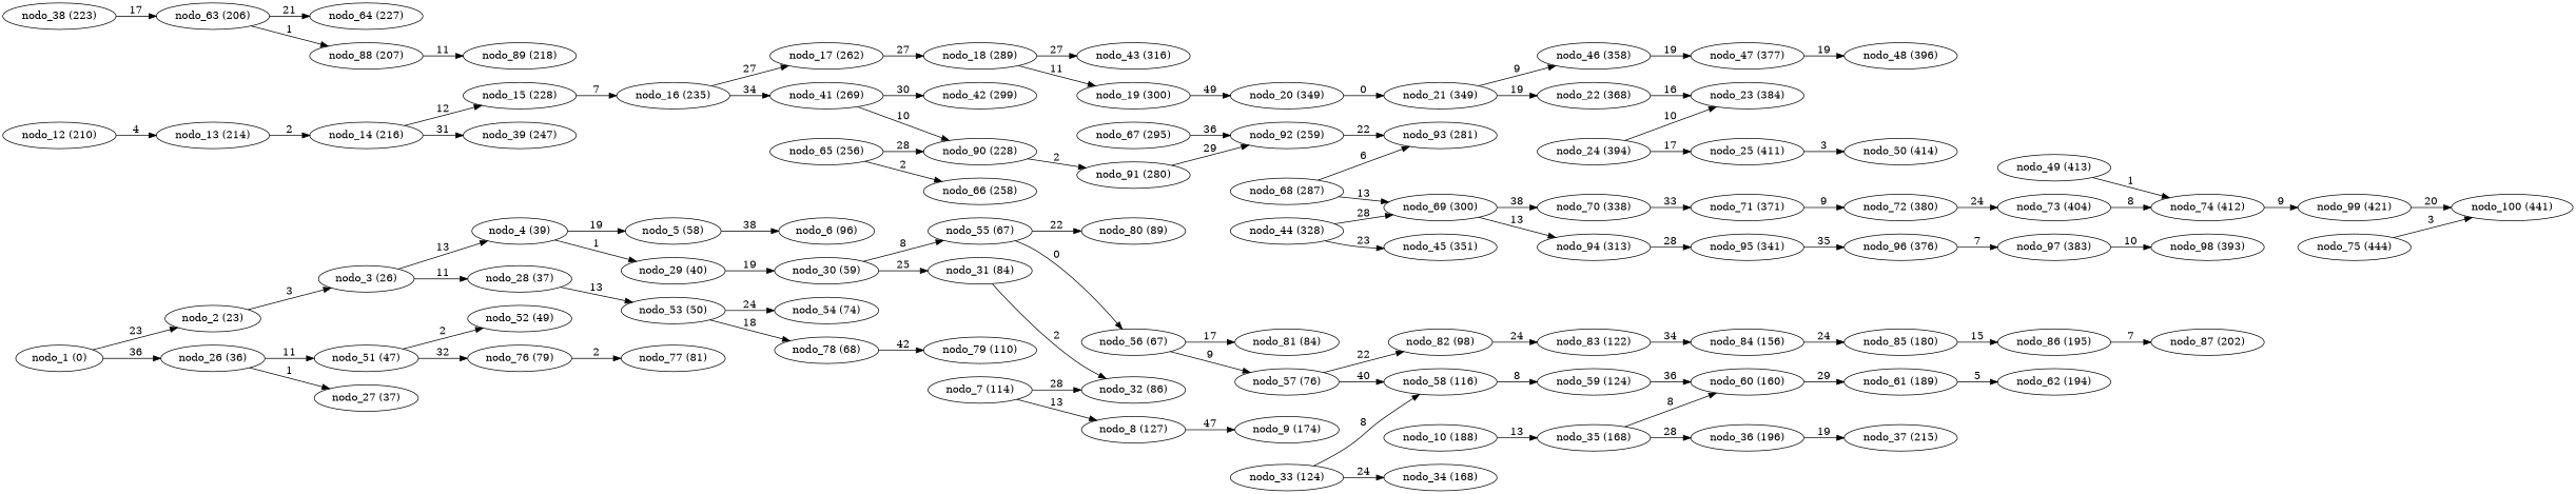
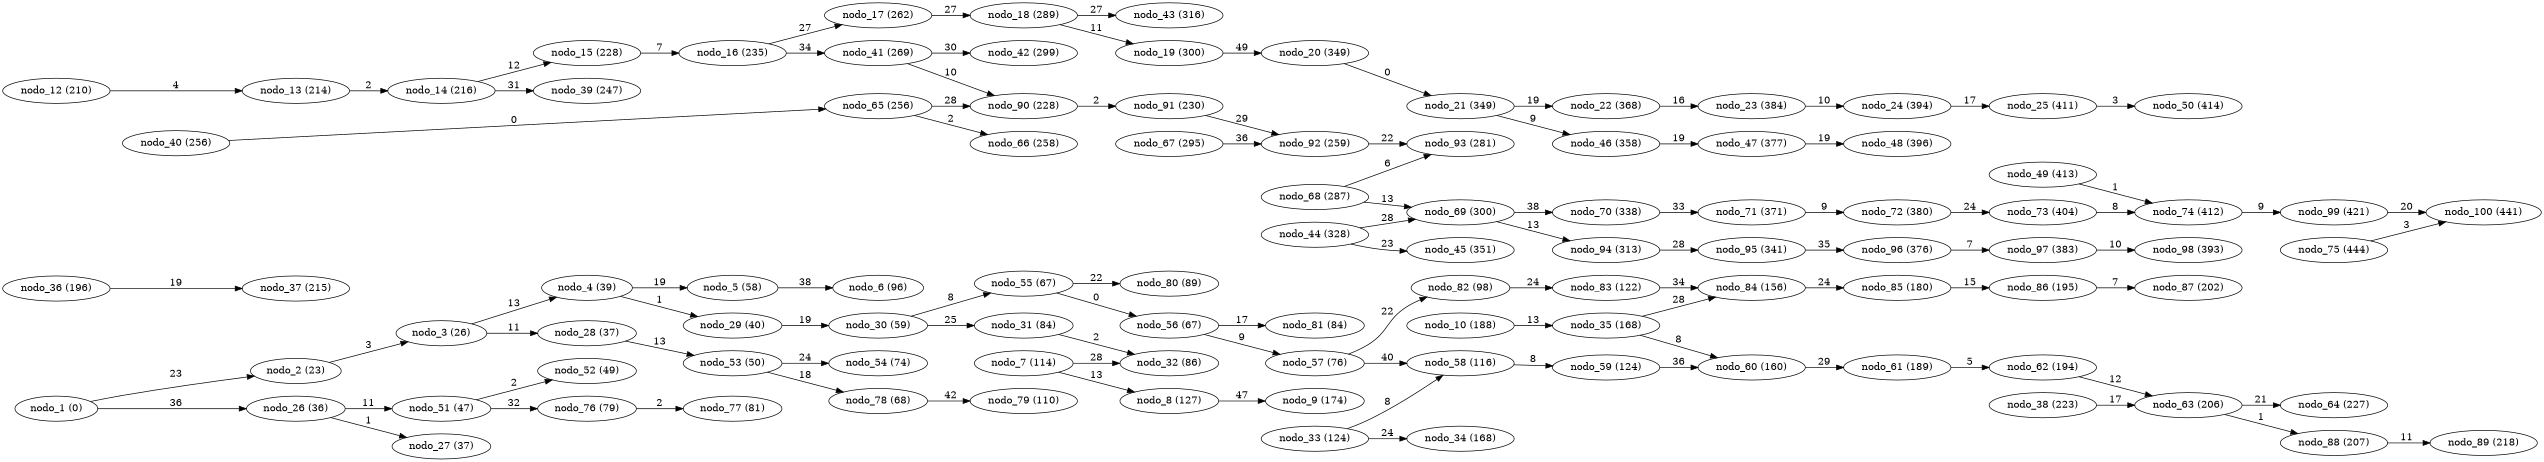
  digraph {
    fontname="DejaVu Serif"
    rankdir=LR
    node [fontname="DejaVu Serif"]
    edge [fontname="DejaVu Serif" weight=2]
    "nodo_1 (0)"
    "nodo_2 (23)"
    "nodo_26 (36)"
    "nodo_3 (26)"
    "nodo_27 (37)"
    "nodo_51 (47)"
    "nodo_4 (39)"
    "nodo_28 (37)"
    "nodo_5 (58)"
    "nodo_29 (40)"
    "nodo_53 (50)"
    "nodo_6 (96)"
    "nodo_30 (59)"
    "nodo_7 (114)"
    "nodo_8 (127)"
    "nodo_32 (86)"
    "nodo_9 (174)"
    "nodo_10 (188)"
    "nodo_35 (168)"
    "nodo_36 (196)"
    "nodo_60 (160)"
    "nodo_12 (210)"
    "nodo_13 (214)"
    "nodo_14 (216)"
    "nodo_15 (228)"
    "nodo_39 (247)"
    "nodo_16 (235)"
    "nodo_17 (262)"
    "nodo_41 (269)"
    "nodo_18 (289)"
    "nodo_42 (299)"
    "nodo_90 (228)"
    "nodo_19 (300)"
    "nodo_43 (316)"
    "nodo_20 (349)"
    "nodo_21 (349)"
    "nodo_22 (368)"
    "nodo_46 (358)"
    "nodo_23 (384)"
    "nodo_47 (377)"
    "nodo_24 (394)"
    "nodo_25 (411)"
    "nodo_50 (414)"
    "nodo_52 (49)"
    "nodo_76 (79)"
    "nodo_54 (74)"
    "nodo_78 (68)"
    "nodo_31 (84)"
    "nodo_55 (67)"
    "nodo_56 (67)"
    "nodo_80 (89)"
    n52 [label="nodo_34 (168)"]
    "nodo_33 (124)"
    "nodo_58 (116)"
    "nodo_59 (124)"
    "nodo_37 (215)"
    "nodo_61 (189)"
    "nodo_38 (223)"
    "nodo_63 (206)"
    "nodo_64 (227)"
    "nodo_88 (207)"
+   "nodo_40 (256)"
    "nodo_65 (256)"
    "nodo_66 (258)"
    "nodo_44 (328)"
    "nodo_45 (351)"
    "nodo_69 (300)"
    "nodo_70 (338)"
    "nodo_94 (313)"
    "nodo_48 (396)"
    "nodo_49 (413)"
    "nodo_74 (412)"
    "nodo_99 (421)"
    "nodo_77 (81)"
    "nodo_79 (110)"
    "nodo_57 (76)"
    "nodo_81 (84)"
    "nodo_82 (98)"
    "nodo_83 (122)"
    "nodo_62 (194)"
    "nodo_89 (218)"
-   "nodo_91 (230)" [label="nodo_91 (280)"]
+   "nodo_91 (230)"
    "nodo_67 (295)"
    "nodo_92 (259)"
    "nodo_93 (281)"
    "nodo_68 (287)"
    "nodo_71 (371)"
    "nodo_95 (341)"
    "nodo_72 (380)"
    "nodo_73 (404)"
    "nodo_100 (441)"
    "nodo_75 (444)"
    "nodo_84 (156)"
    "nodo_85 (180)"
    "nodo_86 (195)"
    "nodo_87 (202)"
    "nodo_96 (376)"
    "nodo_97 (383)"
    "nodo_98 (393)"
    "nodo_1 (0)" -> "nodo_2 (23)" [label=23 weight=23]
    "nodo_1 (0)" -> "nodo_26 (36)" [label=36 weight=36]
    "nodo_2 (23)" -> "nodo_3 (26)" [label=3 weight=3]
    "nodo_26 (36)" -> "nodo_27 (37)" [label=1 weight=1]
    "nodo_26 (36)" -> "nodo_51 (47)" [label=11 weight=11]
    "nodo_3 (26)" -> "nodo_4 (39)" [label=13 weight=13]
    "nodo_3 (26)" -> "nodo_28 (37)" [label=11 weight=11]
    "nodo_51 (47)" -> "nodo_52 (49)" [label=2]
    "nodo_51 (47)" -> "nodo_76 (79)" [label=32 weight=32]
    "nodo_4 (39)" -> "nodo_5 (58)" [label=19 weight=19]
    "nodo_4 (39)" -> "nodo_29 (40)" [label=1 weight=1]
    "nodo_28 (37)" -> "nodo_53 (50)" [label=13 weight=13]
    "nodo_5 (58)" -> "nodo_6 (96)" [label=38 weight=38]
    "nodo_29 (40)" -> "nodo_30 (59)" [label=19 weight=19]
    "nodo_53 (50)" -> "nodo_54 (74)" [label=24 weight=24]
    "nodo_53 (50)" -> "nodo_78 (68)" [label=18 weight=18]
    "nodo_30 (59)" -> "nodo_31 (84)" [label=25 weight=25]
    "nodo_30 (59)" -> "nodo_55 (67)" [label=8 weight=8]
    "nodo_7 (114)" -> "nodo_8 (127)" [label=13 weight=13]
    "nodo_7 (114)" -> "nodo_32 (86)" [label=28 weight=28]
    "nodo_8 (127)" -> "nodo_9 (174)" [label=47 weight=47]
    "nodo_10 (188)" -> "nodo_35 (168)" [label=13 weight=20]
-   "nodo_35 (168)" -> "nodo_36 (196)" [label=28 weight=28]
+   "nodo_35 (168)" -> "nodo_84 (156)" [label=28 weight=28]
    "nodo_35 (168)" -> "nodo_60 (160)" [label=8 weight=8]
    "nodo_36 (196)" -> "nodo_37 (215)" [label=19 weight=19]
    "nodo_60 (160)" -> "nodo_61 (189)" [label=29 weight=29]
    "nodo_12 (210)" -> "nodo_13 (214)" [label=4 weight=4]
    "nodo_13 (214)" -> "nodo_14 (216)" [label=2]
    "nodo_14 (216)" -> "nodo_15 (228)" [label=12 weight=12]
    "nodo_14 (216)" -> "nodo_39 (247)" [label=31 weight=31]
    "nodo_15 (228)" -> "nodo_16 (235)" [label=7 weight=7]
    "nodo_16 (235)" -> "nodo_17 (262)" [label=27 weight=27]
    "nodo_16 (235)" -> "nodo_41 (269)" [label=34 weight=34]
    "nodo_17 (262)" -> "nodo_18 (289)" [label=27 weight=27]
    "nodo_41 (269)" -> "nodo_42 (299)" [label=30 weight=30]
    "nodo_41 (269)" -> "nodo_90 (228)" [label=10 weight=10]
    "nodo_18 (289)" -> "nodo_19 (300)" [label=11 weight=11]
    "nodo_18 (289)" -> "nodo_43 (316)" [label=27 weight=27]
    "nodo_90 (228)" -> "nodo_91 (230)" [label=2]
    "nodo_19 (300)" -> "nodo_20 (349)" [label=49 weight=49]
    "nodo_20 (349)" -> "nodo_21 (349)" [label=0 weight=0]
    "nodo_21 (349)" -> "nodo_22 (368)" [label=19 weight=19]
    "nodo_21 (349)" -> "nodo_46 (358)" [label=9 weight=9]
    "nodo_22 (368)" -> "nodo_23 (384)" [label=16 weight=16]
    "nodo_46 (358)" -> "nodo_47 (377)" [label=19 weight=19]
-   "nodo_24 (394)" -> "nodo_23 (384)" [label=10 weight=10]
+   "nodo_23 (384)" -> "nodo_24 (394)" [label=10 weight=10]
    "nodo_47 (377)" -> "nodo_48 (396)" [label=19 weight=19]
    "nodo_24 (394)" -> "nodo_25 (411)" [label=17 weight=17]
    "nodo_25 (411)" -> "nodo_50 (414)" [label=3 weight=3]
    "nodo_76 (79)" -> "nodo_77 (81)" [label=2]
    "nodo_78 (68)" -> "nodo_79 (110)" [label=42 weight=42]
    "nodo_31 (84)" -> "nodo_32 (86)" [label=2]
    "nodo_55 (67)" -> "nodo_56 (67)" [label=0 weight=0]
    "nodo_55 (67)" -> "nodo_80 (89)" [label=22 weight=22]
    "nodo_56 (67)" -> "nodo_57 (76)" [label=9 weight=9]
    "nodo_56 (67)" -> "nodo_81 (84)" [label=17 weight=17]
    "nodo_33 (124)" -> n52 [label=24 weight=24]
    "nodo_33 (124)" -> "nodo_58 (116)" [label=8 weight=8]
    "nodo_58 (116)" -> "nodo_59 (124)" [label=8 weight=8]
    "nodo_59 (124)" -> "nodo_60 (160)" [label=36 weight=36]
    "nodo_61 (189)" -> "nodo_62 (194)" [label=5 weight=5]
    "nodo_38 (223)" -> "nodo_63 (206)" [label=17 weight=17]
    "nodo_63 (206)" -> "nodo_64 (227)" [label=21 weight=21]
    "nodo_63 (206)" -> "nodo_88 (207)" [label=1 weight=1]
    "nodo_88 (207)" -> "nodo_89 (218)" [label=11 weight=11]
+   "nodo_40 (256)" -> "nodo_65 (256)" [label=0 weight=0]
    "nodo_65 (256)" -> "nodo_90 (228)" [label=28 weight=28]
    "nodo_65 (256)" -> "nodo_66 (258)" [label=2]
    "nodo_44 (328)" -> "nodo_45 (351)" [label=23 weight=23]
    "nodo_44 (328)" -> "nodo_69 (300)" [label=28 weight=28]
    "nodo_69 (300)" -> "nodo_70 (338)" [label=38 weight=38]
    "nodo_69 (300)" -> "nodo_94 (313)" [label=13 weight=13]
    "nodo_70 (338)" -> "nodo_71 (371)" [label=33 weight=33]
    "nodo_94 (313)" -> "nodo_95 (341)" [label=28 weight=28]
    "nodo_49 (413)" -> "nodo_74 (412)" [label=1 weight=1]
    "nodo_74 (412)" -> "nodo_99 (421)" [label=9 weight=9]
    "nodo_99 (421)" -> "nodo_100 (441)" [label=20 weight=20]
    "nodo_57 (76)" -> "nodo_58 (116)" [label=40 weight=40]
    "nodo_57 (76)" -> "nodo_82 (98)" [label=22 weight=22]
    "nodo_82 (98)" -> "nodo_83 (122)" [label=24 weight=24]
    "nodo_83 (122)" -> "nodo_84 (156)" [label=34 weight=34]
+   "nodo_62 (194)" -> "nodo_63 (206)" [label=12 weight=12]
    "nodo_91 (230)" -> "nodo_92 (259)" [label=29 weight=29]
    "nodo_67 (295)" -> "nodo_92 (259)" [label=36 weight=36]
    "nodo_92 (259)" -> "nodo_93 (281)" [label=22 weight=22]
    "nodo_68 (287)" -> "nodo_69 (300)" [label=13 weight=13]
    "nodo_68 (287)" -> "nodo_93 (281)" [label=6 weight=6]
    "nodo_71 (371)" -> "nodo_72 (380)" [label=9 weight=9]
    "nodo_95 (341)" -> "nodo_96 (376)" [label=35 weight=35]
    "nodo_72 (380)" -> "nodo_73 (404)" [label=24 weight=24]
    "nodo_73 (404)" -> "nodo_74 (412)" [label=8 weight=8]
    "nodo_75 (444)" -> "nodo_100 (441)" [label=3 weight=3]
    "nodo_84 (156)" -> "nodo_85 (180)" [label=24 weight=24]
    "nodo_85 (180)" -> "nodo_86 (195)" [label=15 weight=15]
    "nodo_86 (195)" -> "nodo_87 (202)" [label=7 weight=7]
    "nodo_96 (376)" -> "nodo_97 (383)" [label=7 weight=7]
    "nodo_97 (383)" -> "nodo_98 (393)" [label=10 weight=10]
  }
